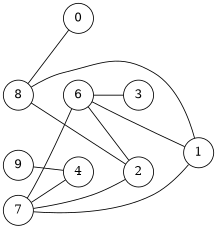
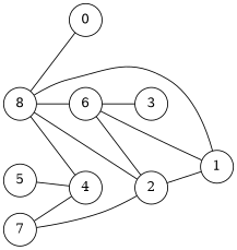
  graph {
    rankdir=LR
    node [shape=circle]
-   5 [label=9]
+   5
    4
    6
    1
    2
    3
    7
    8
    0
    5 -- 4
    6 -- 1
    6 -- 2
    6 -- 3
    7 -- 4
-   7 -- 1
+   2 -- 1
    7 -- 2
-   7 -- 6
+   8 -- 4
+   8 -- 6
    8 -- 1
    8 -- 2
    8 -- 0
  }
